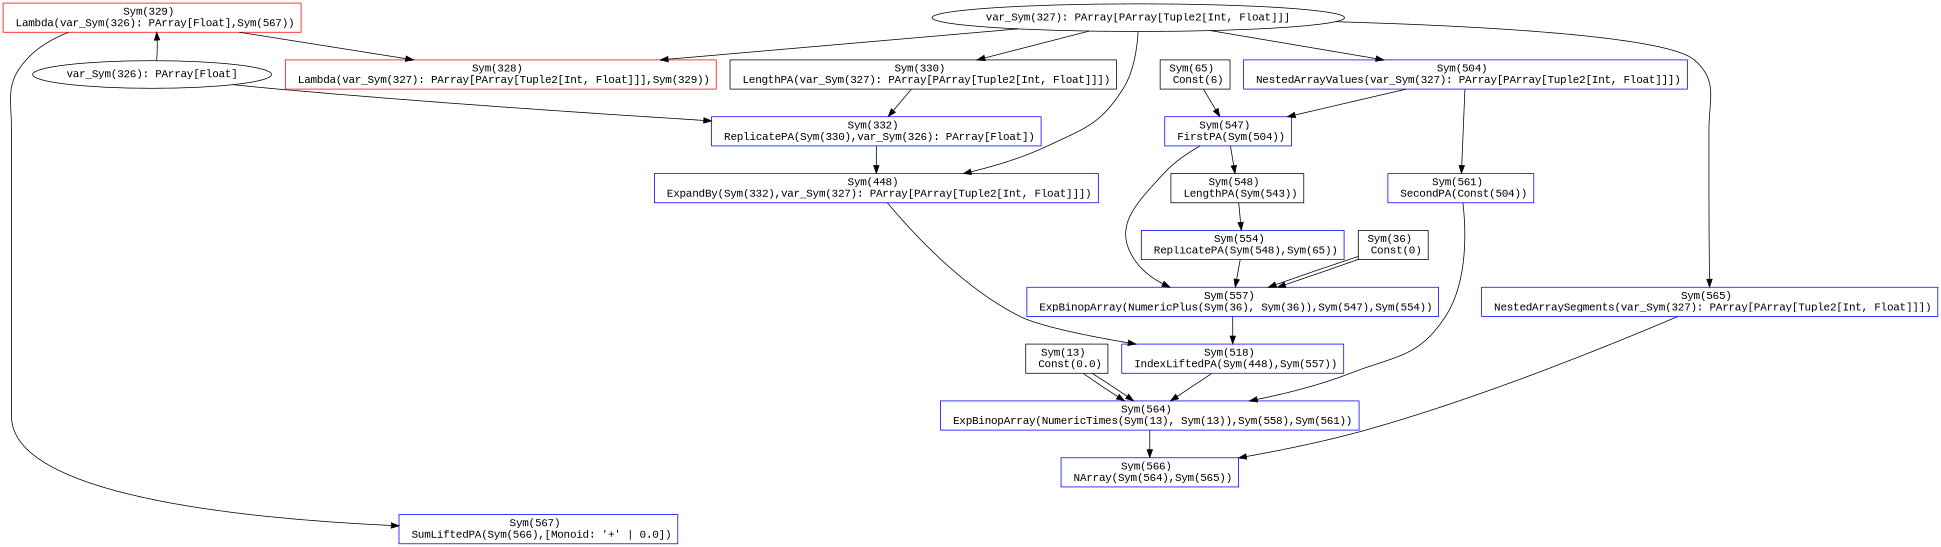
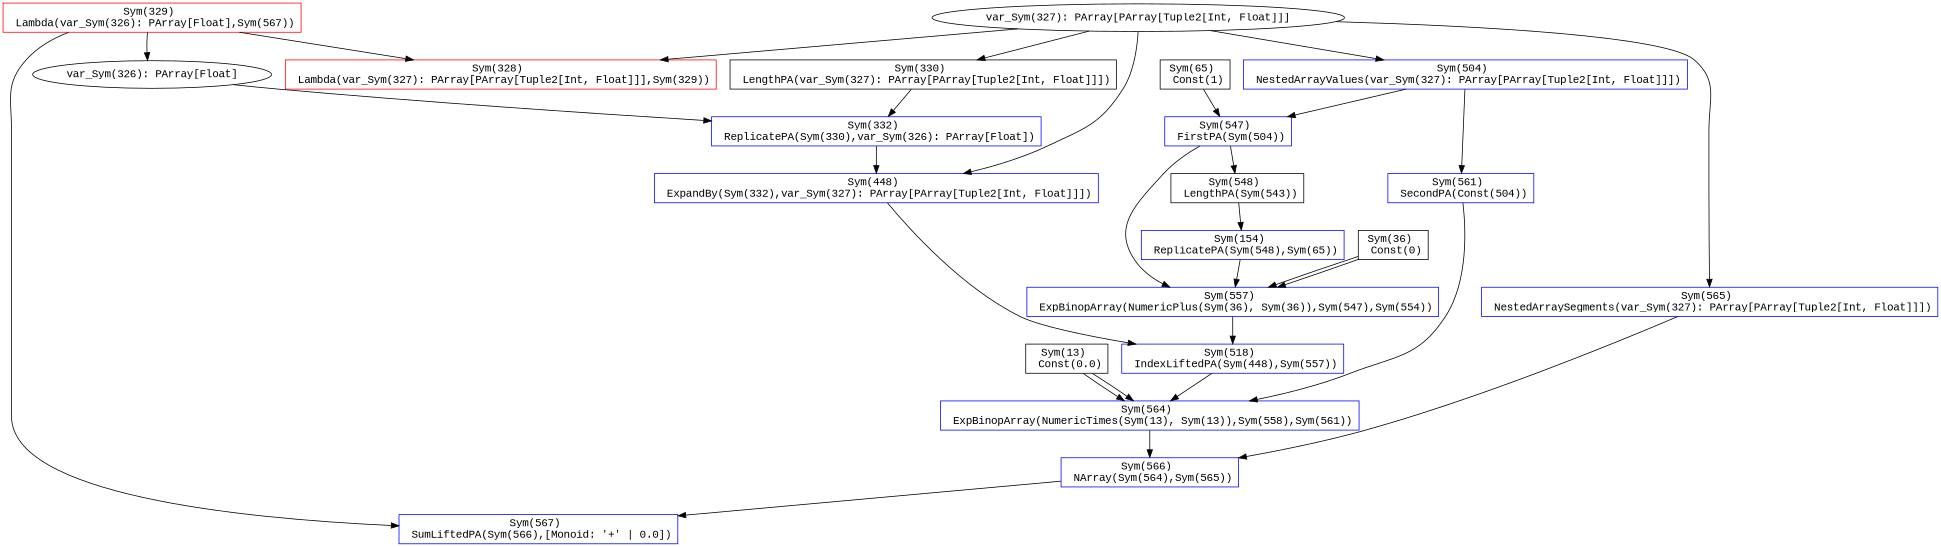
  digraph {
    fontname="Liberation Mono"
    node [fontname="Liberation Mono" shape=box color=blue]
    edge [fontname="Liberation Mono"]
    n1 [label="Sym(13) \n Const(0.0)" color=""]
    n2 [label="Sym(564) \n ExpBinopArray(NumericTimes(Sym(13), Sym(13)),Sym(558),Sym(561))"]
    n3 [label="Sym(566) \n NArray(Sym(564),Sym(565))"]
    n4 [label="Sym(330) \n LengthPA(var_Sym(327): PArray[PArray[Tuple2[Int, Float]]])" color=""]
    n5 [label="Sym(332) \n ReplicatePA(Sym(330),var_Sym(326): PArray[Float])"]
    n6 [label="Sym(448) \n ExpandBy(Sym(332),var_Sym(327): PArray[PArray[Tuple2[Int, Float]]])"]
    "var_Sym(327): PArray[PArray[Tuple2[Int, Float]]]" [shape="" color=""]
    n8 [label="Sym(504) \n NestedArrayValues(var_Sym(327): PArray[PArray[Tuple2[Int, Float]]])"]
    n9 [label="Sym(565) \n NestedArraySegments(var_Sym(327): PArray[PArray[Tuple2[Int, Float]]])"]
    n10 [color=red label="Sym(328) \n Lambda(var_Sym(327): PArray[PArray[Tuple2[Int, Float]]],Sym(329))"]
    n11 [label="Sym(518) \n IndexLiftedPA(Sym(448),Sym(557))"]
    n12 [label="Sym(547) \n FirstPA(Sym(504))"]
    n13 [label="Sym(561) \n SecondPA(Const(504))"]
    "var_Sym(326): PArray[Float]" [shape="" color=""]
    n15 [color=red label="Sym(329) \n Lambda(var_Sym(326): PArray[Float],Sym(567))"]
    n16 [label="Sym(567) \n SumLiftedPA(Sym(566),[Monoid: '+' | 0.0])"]
    n17 [label="Sym(36) \n Const(0)" color=""]
    n18 [label="Sym(557) \n ExpBinopArray(NumericPlus(Sym(36), Sym(36)),Sym(547),Sym(554))"]
    n19 [label="Sym(548) \n LengthPA(Sym(543))" color=""]
-   n20 [label="Sym(554) \n ReplicatePA(Sym(548),Sym(65))"]
-   n21 [label="Sym(65) \n Const(6)" color=""]
+   n20 [label="Sym(154) \n ReplicatePA(Sym(548),Sym(65))"]
+   n21 [label="Sym(65) \n Const(1)" color=""]
    n1 -> n2
    n1 -> n2
    n2 -> n3
+   n3 -> n16
    n4 -> n5
    n5 -> n6
    n6 -> n11
    "var_Sym(327): PArray[PArray[Tuple2[Int, Float]]]" -> n4
    "var_Sym(327): PArray[PArray[Tuple2[Int, Float]]]" -> n6
    "var_Sym(327): PArray[PArray[Tuple2[Int, Float]]]" -> n8
    "var_Sym(327): PArray[PArray[Tuple2[Int, Float]]]" -> n9
    "var_Sym(327): PArray[PArray[Tuple2[Int, Float]]]" -> n10
    n8 -> n12
    n8 -> n13
    n9 -> n3
    n11 -> n2
    n12 -> n18
    n12 -> n19
    n13 -> n2
    "var_Sym(326): PArray[Float]" -> n5
-   "var_Sym(326): PArray[Float]" -> n15
+   n15 -> "var_Sym(326): PArray[Float]"
    n15 -> n10
    n15 -> n16
    n17 -> n18
    n17 -> n18
    n18 -> n11
    n19 -> n20
    n20 -> n18
    n21 -> n12
  }
